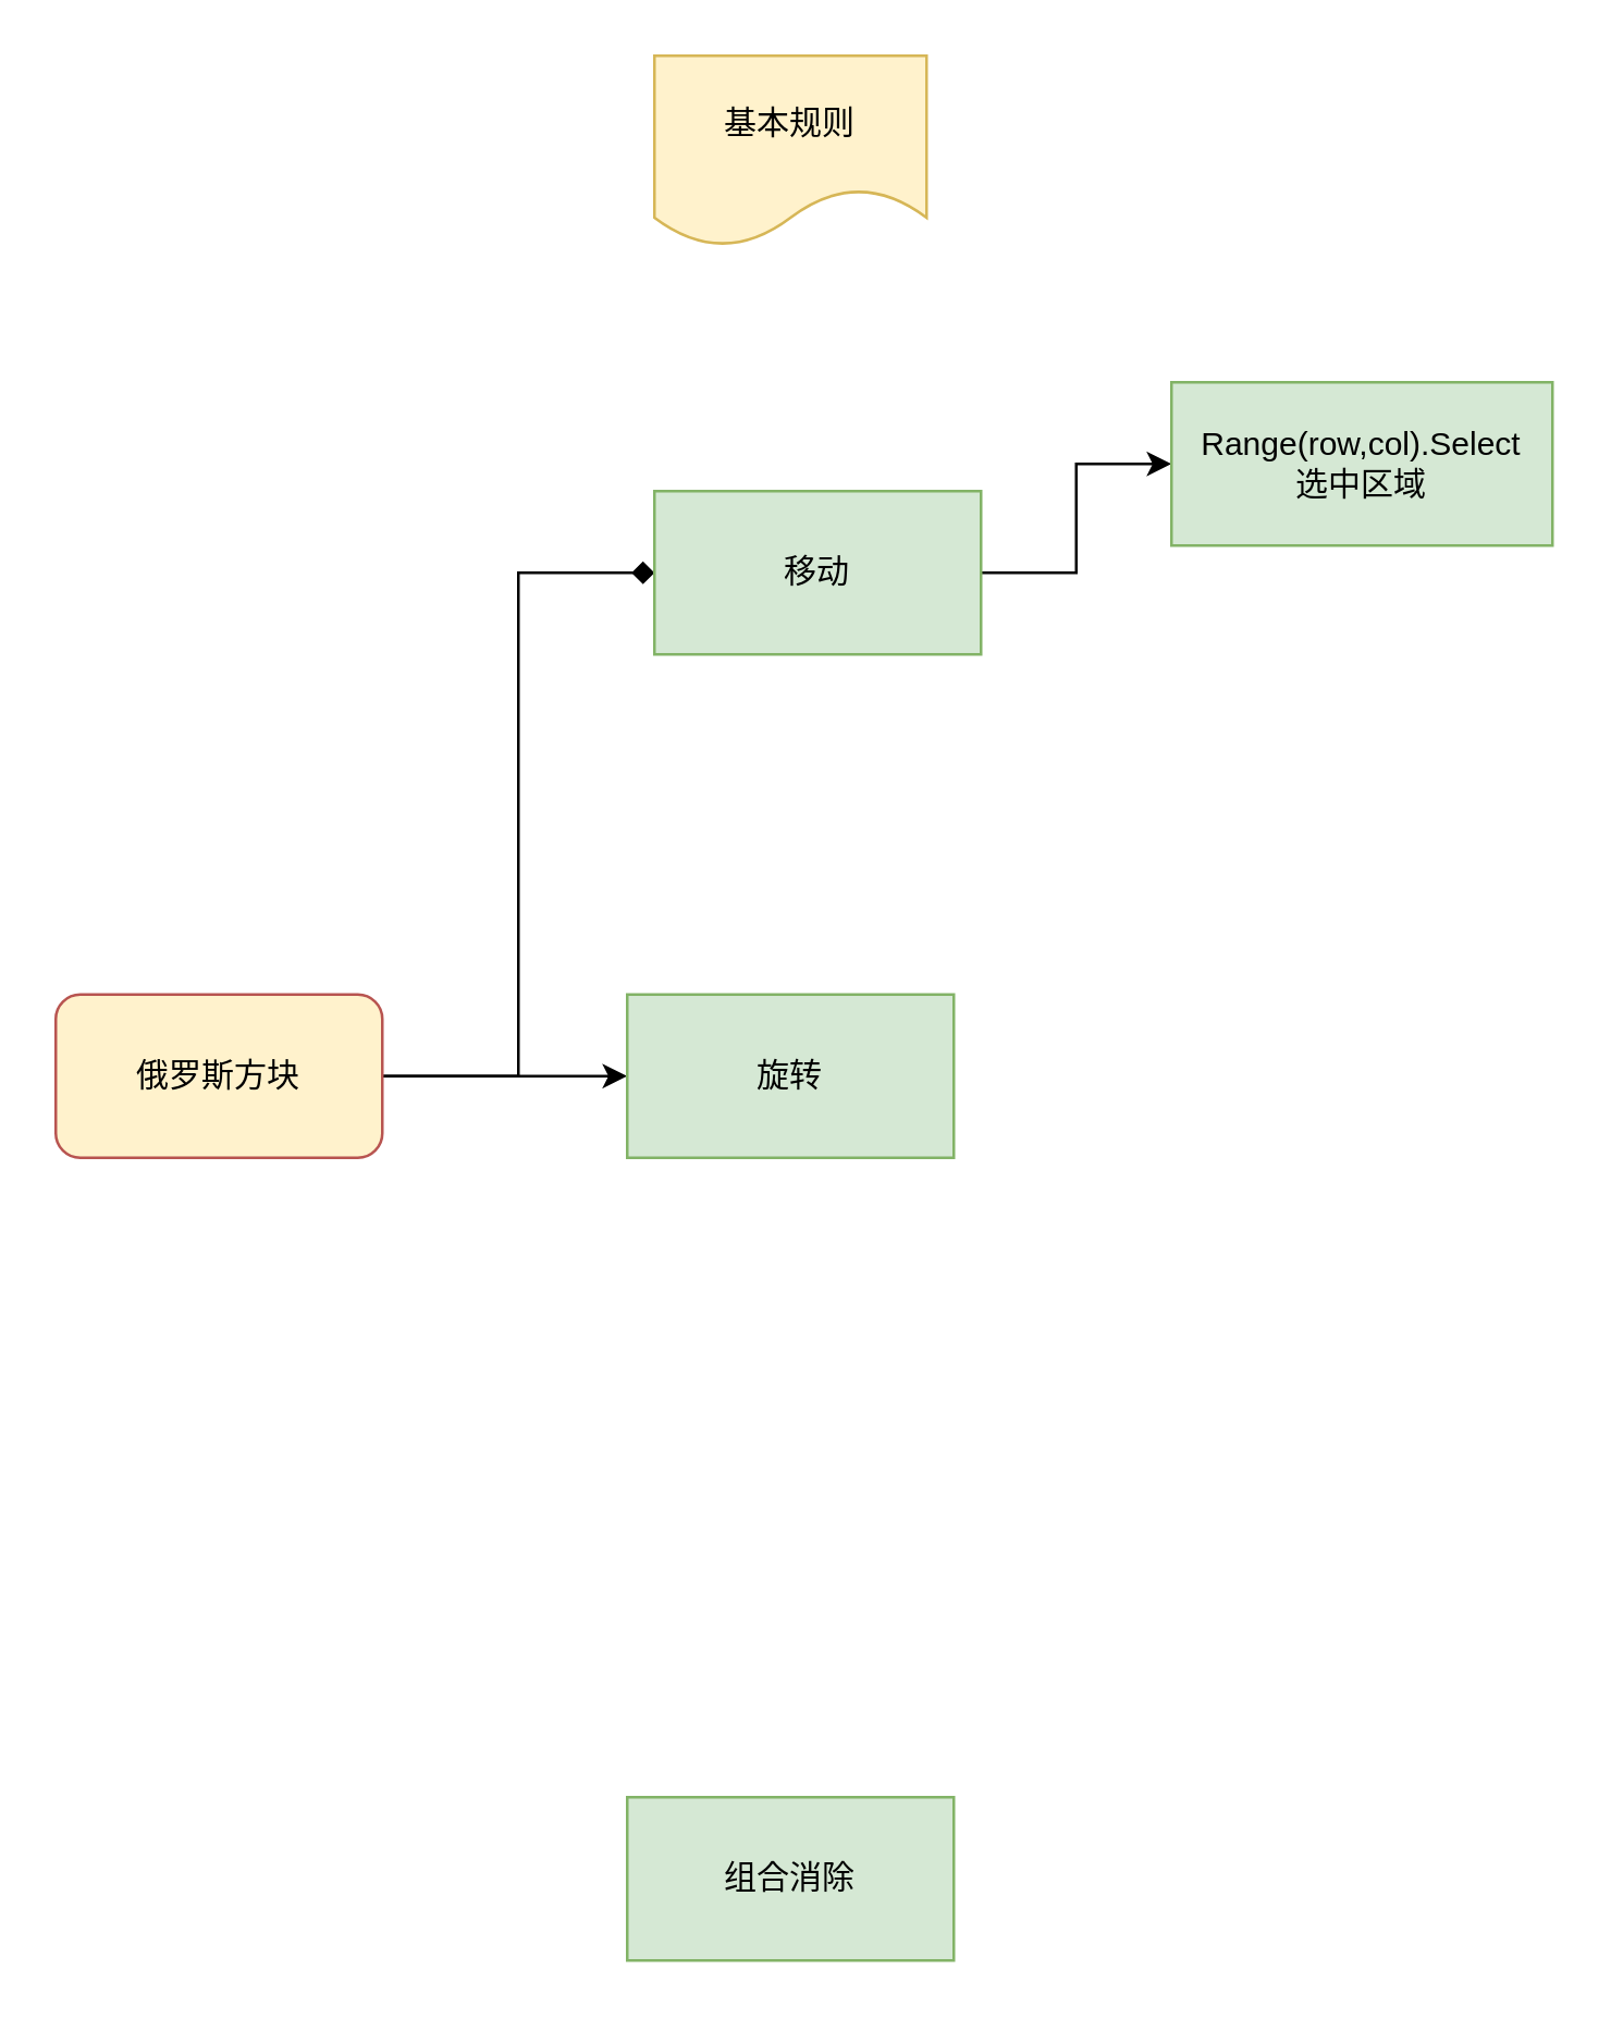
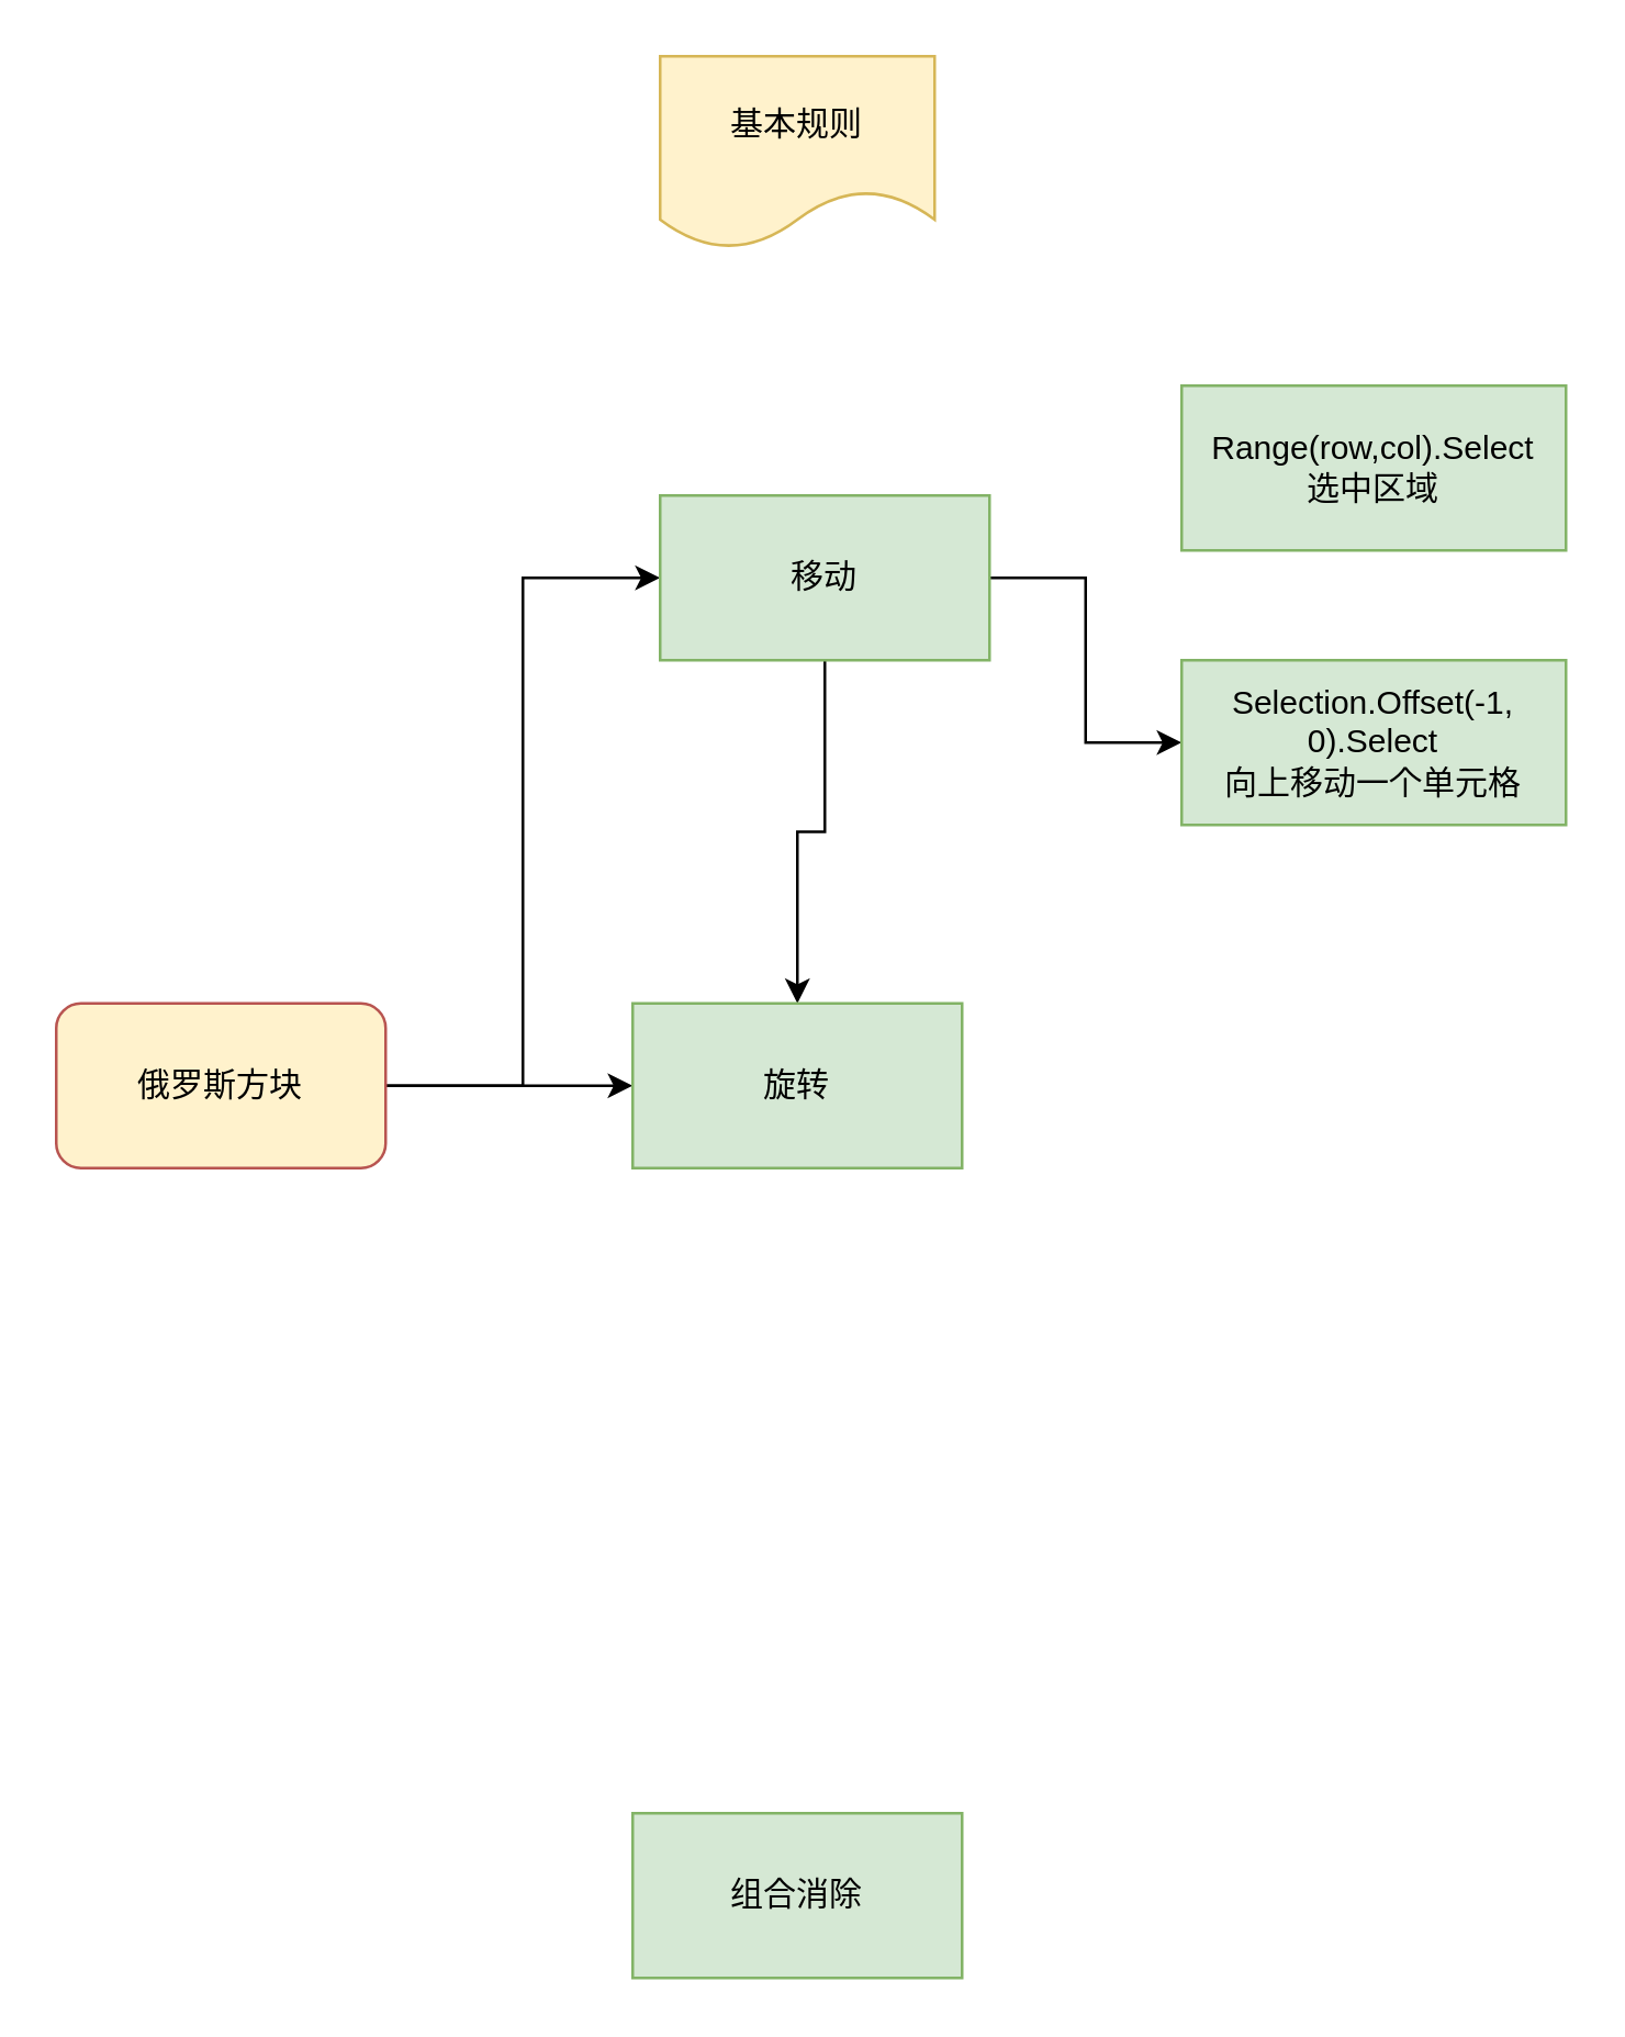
  <mxCell id="0" />
  <mxCell id="1" parent="0" />
- <mxCell id="2" value="" style="edgeStyle=orthogonalEdgeStyle;rounded=0;orthogonalLoop=1;jettySize=auto;html=1;entryX=0;entryY=0.5;entryDx=0;entryDy=0;endArrow=diamond;" edge="1" parent="1" source="4" target="7"><mxGeometry relative="1" as="geometry"><mxPoint x="220" y="290" as="targetPoint" /></mxGeometry></mxCell>
+ <mxCell id="2" value="" style="edgeStyle=orthogonalEdgeStyle;rounded=0;orthogonalLoop=1;jettySize=auto;html=1;entryX=0;entryY=0.5;entryDx=0;entryDy=0;" edge="1" parent="1" source="4" target="7"><mxGeometry relative="1" as="geometry"><mxPoint x="220" y="290" as="targetPoint" /></mxGeometry></mxCell>
  <mxCell id="3" style="edgeStyle=orthogonalEdgeStyle;rounded=0;orthogonalLoop=1;jettySize=auto;html=1;entryX=0;entryY=0.5;entryDx=0;entryDy=0;" edge="1" parent="1" source="4" target="8"><mxGeometry relative="1" as="geometry" /></mxCell>
  <mxCell id="4" value="俄罗斯方块" style="rounded=1;whiteSpace=wrap;html=1;fillColor=#fff2cc;strokeColor=#b85450;" vertex="1" parent="1"><mxGeometry x="20" y="365" width="120" height="60" as="geometry" /></mxCell>
- <mxCell id="5" value="" style="edgeStyle=orthogonalEdgeStyle;rounded=0;orthogonalLoop=1;jettySize=auto;html=1;" edge="1" parent="1" source="7" target="11"><mxGeometry relative="1" as="geometry" /></mxCell>
+ <mxCell id="5" value="" style="edgeStyle=orthogonalEdgeStyle;rounded=0;orthogonalLoop=1;jettySize=auto;html=1;" edge="1" parent="1" source="7" target="8"><mxGeometry relative="1" as="geometry" /></mxCell>
+ <mxCell id="6" style="edgeStyle=orthogonalEdgeStyle;rounded=0;orthogonalLoop=1;jettySize=auto;html=1;entryX=0;entryY=0.5;entryDx=0;entryDy=0;" edge="1" parent="1" source="7" target="12"><mxGeometry relative="1" as="geometry" /></mxCell>
  <mxCell id="7" value="移动" style="rounded=0;whiteSpace=wrap;html=1;fillColor=#d5e8d4;strokeColor=#82b366;" vertex="1" parent="1"><mxGeometry x="240" y="180" width="120" height="60" as="geometry" /></mxCell>
  <mxCell id="8" value="旋转" style="rounded=0;whiteSpace=wrap;html=1;fillColor=#d5e8d4;strokeColor=#82b366;" vertex="1" parent="1"><mxGeometry x="230" y="365" width="120" height="60" as="geometry" /></mxCell>
  <mxCell id="9" value="组合消除" style="rounded=0;whiteSpace=wrap;html=1;fillColor=#d5e8d4;strokeColor=#82b366;" vertex="1" parent="1"><mxGeometry x="230" y="660" width="120" height="60" as="geometry" /></mxCell>
  <mxCell id="10" value="基本规则" style="shape=document;whiteSpace=wrap;html=1;boundedLbl=1;fillColor=#fff2cc;strokeColor=#d6b656;" vertex="1" parent="1"><mxGeometry x="240" y="20" width="100" height="70" as="geometry" /></mxCell>
  <mxCell id="11" value="Range(row,col).Select&lt;br&gt;选中区域" style="whiteSpace=wrap;html=1;rounded=0;strokeColor=#82b366;fillColor=#d5e8d4;" vertex="1" parent="1"><mxGeometry x="430" y="140" width="140" height="60" as="geometry" /></mxCell>
+ <mxCell id="12" value="Selection.Offset(-1, 0).Select&lt;br&gt;向上移动一个单元格" style="rounded=0;whiteSpace=wrap;html=1;fillColor=#d5e8d4;strokeColor=#82b366;" vertex="1" parent="1"><mxGeometry x="430" y="240" width="140" height="60" as="geometry" /></mxCell>
